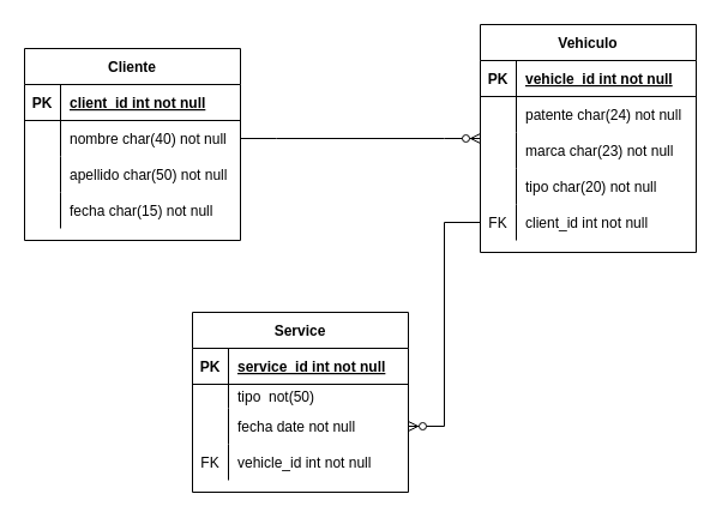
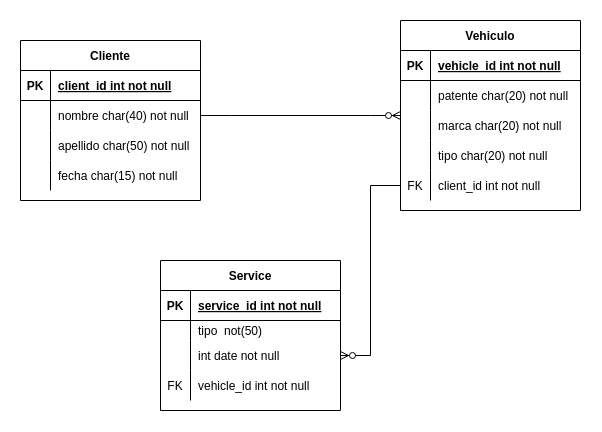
  <mxCell id="0" />
  <mxCell id="1" parent="0" />
  <mxCell id="2" value="Cliente" style="shape=table;startSize=30;container=1;collapsible=1;childLayout=tableLayout;fixedRows=1;rowLines=0;fontStyle=1;align=center;resizeLast=1;" vertex="1" parent="1"><mxGeometry x="20" y="40" width="180" height="160" as="geometry" /></mxCell>
  <mxCell id="3" value="" style="shape=tableRow;horizontal=0;startSize=0;swimlaneHead=0;swimlaneBody=0;fillColor=none;collapsible=0;dropTarget=0;points=[[0,0.5],[1,0.5]];portConstraint=eastwest;top=0;left=0;right=0;bottom=1;" vertex="1" parent="2"><mxGeometry y="30" width="180" height="30" as="geometry" /></mxCell>
  <mxCell id="4" value="PK" style="shape=partialRectangle;connectable=0;fillColor=none;top=0;left=0;bottom=0;right=0;fontStyle=1;overflow=hidden;" vertex="1" parent="3"><mxGeometry width="30" height="30" as="geometry"><mxRectangle width="30" height="30" as="alternateBounds" /></mxGeometry></mxCell>
  <mxCell id="5" value="client_id int not null" style="shape=partialRectangle;connectable=0;fillColor=none;top=0;left=0;bottom=0;right=0;align=left;spacingLeft=6;fontStyle=5;overflow=hidden;" vertex="1" parent="3"><mxGeometry x="30" width="150" height="30" as="geometry"><mxRectangle width="150" height="30" as="alternateBounds" /></mxGeometry></mxCell>
  <mxCell id="6" value="" style="shape=tableRow;horizontal=0;startSize=0;swimlaneHead=0;swimlaneBody=0;fillColor=none;collapsible=0;dropTarget=0;points=[[0,0.5],[1,0.5]];portConstraint=eastwest;top=0;left=0;right=0;bottom=0;" vertex="1" parent="2"><mxGeometry y="60" width="180" height="30" as="geometry" /></mxCell>
  <mxCell id="7" value="" style="shape=partialRectangle;connectable=0;fillColor=none;top=0;left=0;bottom=0;right=0;editable=1;overflow=hidden;" vertex="1" parent="6"><mxGeometry width="30" height="30" as="geometry"><mxRectangle width="30" height="30" as="alternateBounds" /></mxGeometry></mxCell>
  <mxCell id="8" value="nombre char(40) not null" style="shape=partialRectangle;connectable=0;fillColor=none;top=0;left=0;bottom=0;right=0;align=left;spacingLeft=6;overflow=hidden;" vertex="1" parent="6"><mxGeometry x="30" width="150" height="30" as="geometry"><mxRectangle width="150" height="30" as="alternateBounds" /></mxGeometry></mxCell>
  <mxCell id="9" value="" style="shape=tableRow;horizontal=0;startSize=0;swimlaneHead=0;swimlaneBody=0;fillColor=none;collapsible=0;dropTarget=0;points=[[0,0.5],[1,0.5]];portConstraint=eastwest;top=0;left=0;right=0;bottom=0;" vertex="1" parent="2"><mxGeometry y="90" width="180" height="30" as="geometry" /></mxCell>
  <mxCell id="10" value="" style="shape=partialRectangle;connectable=0;fillColor=none;top=0;left=0;bottom=0;right=0;editable=1;overflow=hidden;" vertex="1" parent="9"><mxGeometry width="30" height="30" as="geometry"><mxRectangle width="30" height="30" as="alternateBounds" /></mxGeometry></mxCell>
  <mxCell id="11" value="apellido char(50) not null" style="shape=partialRectangle;connectable=0;fillColor=none;top=0;left=0;bottom=0;right=0;align=left;spacingLeft=6;overflow=hidden;" vertex="1" parent="9"><mxGeometry x="30" width="150" height="30" as="geometry"><mxRectangle width="150" height="30" as="alternateBounds" /></mxGeometry></mxCell>
  <mxCell id="12" value="" style="shape=tableRow;horizontal=0;startSize=0;swimlaneHead=0;swimlaneBody=0;fillColor=none;collapsible=0;dropTarget=0;points=[[0,0.5],[1,0.5]];portConstraint=eastwest;top=0;left=0;right=0;bottom=0;" vertex="1" parent="2"><mxGeometry y="120" width="180" height="30" as="geometry" /></mxCell>
  <mxCell id="13" value="" style="shape=partialRectangle;connectable=0;fillColor=none;top=0;left=0;bottom=0;right=0;editable=1;overflow=hidden;" vertex="1" parent="12"><mxGeometry width="30" height="30" as="geometry"><mxRectangle width="30" height="30" as="alternateBounds" /></mxGeometry></mxCell>
  <mxCell id="14" value="fecha char(15) not null" style="shape=partialRectangle;connectable=0;fillColor=none;top=0;left=0;bottom=0;right=0;align=left;spacingLeft=6;overflow=hidden;" vertex="1" parent="12"><mxGeometry x="30" width="150" height="30" as="geometry"><mxRectangle width="150" height="30" as="alternateBounds" /></mxGeometry></mxCell>
  <mxCell id="15" value="Vehiculo" style="shape=table;startSize=30;container=1;collapsible=1;childLayout=tableLayout;fixedRows=1;rowLines=0;fontStyle=1;align=center;resizeLast=1;" vertex="1" parent="1"><mxGeometry x="400" y="20" width="180" height="190" as="geometry" /></mxCell>
  <mxCell id="16" value="" style="shape=tableRow;horizontal=0;startSize=0;swimlaneHead=0;swimlaneBody=0;fillColor=none;collapsible=0;dropTarget=0;points=[[0,0.5],[1,0.5]];portConstraint=eastwest;top=0;left=0;right=0;bottom=1;" vertex="1" parent="15"><mxGeometry y="30" width="180" height="30" as="geometry" /></mxCell>
  <mxCell id="17" value="PK" style="shape=partialRectangle;connectable=0;fillColor=none;top=0;left=0;bottom=0;right=0;fontStyle=1;overflow=hidden;" vertex="1" parent="16"><mxGeometry width="30" height="30" as="geometry"><mxRectangle width="30" height="30" as="alternateBounds" /></mxGeometry></mxCell>
  <mxCell id="18" value="vehicle_id int not null" style="shape=partialRectangle;connectable=0;fillColor=none;top=0;left=0;bottom=0;right=0;align=left;spacingLeft=6;fontStyle=5;overflow=hidden;" vertex="1" parent="16"><mxGeometry x="30" width="150" height="30" as="geometry"><mxRectangle width="150" height="30" as="alternateBounds" /></mxGeometry></mxCell>
  <mxCell id="19" value="" style="shape=tableRow;horizontal=0;startSize=0;swimlaneHead=0;swimlaneBody=0;fillColor=none;collapsible=0;dropTarget=0;points=[[0,0.5],[1,0.5]];portConstraint=eastwest;top=0;left=0;right=0;bottom=0;" vertex="1" parent="15"><mxGeometry y="60" width="180" height="30" as="geometry" /></mxCell>
  <mxCell id="20" value="" style="shape=partialRectangle;connectable=0;fillColor=none;top=0;left=0;bottom=0;right=0;editable=1;overflow=hidden;" vertex="1" parent="19"><mxGeometry width="30" height="30" as="geometry"><mxRectangle width="30" height="30" as="alternateBounds" /></mxGeometry></mxCell>
- <mxCell id="21" value="patente char(24) not null" style="shape=partialRectangle;connectable=0;fillColor=none;top=0;left=0;bottom=0;right=0;align=left;spacingLeft=6;overflow=hidden;" vertex="1" parent="19"><mxGeometry x="30" width="150" height="30" as="geometry"><mxRectangle width="150" height="30" as="alternateBounds" /></mxGeometry></mxCell>
+ <mxCell id="21" value="patente char(20) not null" style="shape=partialRectangle;connectable=0;fillColor=none;top=0;left=0;bottom=0;right=0;align=left;spacingLeft=6;overflow=hidden;" vertex="1" parent="19"><mxGeometry x="30" width="150" height="30" as="geometry"><mxRectangle width="150" height="30" as="alternateBounds" /></mxGeometry></mxCell>
  <mxCell id="22" value="" style="shape=tableRow;horizontal=0;startSize=0;swimlaneHead=0;swimlaneBody=0;fillColor=none;collapsible=0;dropTarget=0;points=[[0,0.5],[1,0.5]];portConstraint=eastwest;top=0;left=0;right=0;bottom=0;" vertex="1" parent="15"><mxGeometry y="90" width="180" height="30" as="geometry" /></mxCell>
  <mxCell id="23" value="" style="shape=partialRectangle;connectable=0;fillColor=none;top=0;left=0;bottom=0;right=0;editable=1;overflow=hidden;" vertex="1" parent="22"><mxGeometry width="30" height="30" as="geometry"><mxRectangle width="30" height="30" as="alternateBounds" /></mxGeometry></mxCell>
- <mxCell id="24" value="marca char(23) not null" style="shape=partialRectangle;connectable=0;fillColor=none;top=0;left=0;bottom=0;right=0;align=left;spacingLeft=6;overflow=hidden;" vertex="1" parent="22"><mxGeometry x="30" width="150" height="30" as="geometry"><mxRectangle width="150" height="30" as="alternateBounds" /></mxGeometry></mxCell>
+ <mxCell id="24" value="marca char(20) not null" style="shape=partialRectangle;connectable=0;fillColor=none;top=0;left=0;bottom=0;right=0;align=left;spacingLeft=6;overflow=hidden;" vertex="1" parent="22"><mxGeometry x="30" width="150" height="30" as="geometry"><mxRectangle width="150" height="30" as="alternateBounds" /></mxGeometry></mxCell>
  <mxCell id="25" value="" style="shape=tableRow;horizontal=0;startSize=0;swimlaneHead=0;swimlaneBody=0;fillColor=none;collapsible=0;dropTarget=0;points=[[0,0.5],[1,0.5]];portConstraint=eastwest;top=0;left=0;right=0;bottom=0;" vertex="1" parent="15"><mxGeometry y="120" width="180" height="30" as="geometry" /></mxCell>
  <mxCell id="26" value="" style="shape=partialRectangle;connectable=0;fillColor=none;top=0;left=0;bottom=0;right=0;editable=1;overflow=hidden;" vertex="1" parent="25"><mxGeometry width="30" height="30" as="geometry"><mxRectangle width="30" height="30" as="alternateBounds" /></mxGeometry></mxCell>
  <mxCell id="27" value="tipo char(20) not null" style="shape=partialRectangle;connectable=0;fillColor=none;top=0;left=0;bottom=0;right=0;align=left;spacingLeft=6;overflow=hidden;" vertex="1" parent="25"><mxGeometry x="30" width="150" height="30" as="geometry"><mxRectangle width="150" height="30" as="alternateBounds" /></mxGeometry></mxCell>
  <mxCell id="28" value="" style="shape=tableRow;horizontal=0;startSize=0;swimlaneHead=0;swimlaneBody=0;fillColor=none;collapsible=0;dropTarget=0;points=[[0,0.5],[1,0.5]];portConstraint=eastwest;top=0;left=0;right=0;bottom=0;" vertex="1" parent="15"><mxGeometry y="150" width="180" height="30" as="geometry" /></mxCell>
  <mxCell id="29" value="FK" style="shape=partialRectangle;connectable=0;fillColor=none;top=0;left=0;bottom=0;right=0;fontStyle=0;overflow=hidden;" vertex="1" parent="28"><mxGeometry width="30" height="30" as="geometry"><mxRectangle width="30" height="30" as="alternateBounds" /></mxGeometry></mxCell>
  <mxCell id="30" value="client_id int not null" style="shape=partialRectangle;connectable=0;fillColor=none;top=0;left=0;bottom=0;right=0;align=left;spacingLeft=6;fontStyle=0;overflow=hidden;" vertex="1" parent="28"><mxGeometry x="30" width="150" height="30" as="geometry"><mxRectangle width="150" height="30" as="alternateBounds" /></mxGeometry></mxCell>
  <mxCell id="31" value="Service" style="shape=table;startSize=30;container=1;collapsible=1;childLayout=tableLayout;fixedRows=1;rowLines=0;fontStyle=1;align=center;resizeLast=1;" vertex="1" parent="1"><mxGeometry x="160" y="260" width="180" height="150" as="geometry" /></mxCell>
  <mxCell id="32" value="" style="shape=tableRow;horizontal=0;startSize=0;swimlaneHead=0;swimlaneBody=0;fillColor=none;collapsible=0;dropTarget=0;points=[[0,0.5],[1,0.5]];portConstraint=eastwest;top=0;left=0;right=0;bottom=1;" vertex="1" parent="31"><mxGeometry y="30" width="180" height="30" as="geometry" /></mxCell>
  <mxCell id="33" value="PK" style="shape=partialRectangle;connectable=0;fillColor=none;top=0;left=0;bottom=0;right=0;fontStyle=1;overflow=hidden;" vertex="1" parent="32"><mxGeometry width="30" height="30" as="geometry"><mxRectangle width="30" height="30" as="alternateBounds" /></mxGeometry></mxCell>
  <mxCell id="34" value="service_id int not null" style="shape=partialRectangle;connectable=0;fillColor=none;top=0;left=0;bottom=0;right=0;align=left;spacingLeft=6;fontStyle=5;overflow=hidden;" vertex="1" parent="32"><mxGeometry x="30" width="150" height="30" as="geometry"><mxRectangle width="150" height="30" as="alternateBounds" /></mxGeometry></mxCell>
  <mxCell id="35" value="" style="shape=tableRow;horizontal=0;startSize=0;swimlaneHead=0;swimlaneBody=0;fillColor=none;collapsible=0;dropTarget=0;points=[[0,0.5],[1,0.5]];portConstraint=eastwest;top=0;left=0;right=0;bottom=0;" vertex="1" parent="31"><mxGeometry y="60" width="180" height="20" as="geometry" /></mxCell>
  <mxCell id="36" value="" style="shape=partialRectangle;connectable=0;fillColor=none;top=0;left=0;bottom=0;right=0;editable=1;overflow=hidden;" vertex="1" parent="35"><mxGeometry width="30" height="20" as="geometry"><mxRectangle width="30" height="20" as="alternateBounds" /></mxGeometry></mxCell>
  <mxCell id="37" value="tipo  not(50)" style="shape=partialRectangle;connectable=0;fillColor=none;top=0;left=0;bottom=0;right=0;align=left;spacingLeft=6;overflow=hidden;" vertex="1" parent="35"><mxGeometry x="30" width="150" height="20" as="geometry"><mxRectangle width="150" height="20" as="alternateBounds" /></mxGeometry></mxCell>
  <mxCell id="38" value="" style="shape=tableRow;horizontal=0;startSize=0;swimlaneHead=0;swimlaneBody=0;fillColor=none;collapsible=0;dropTarget=0;points=[[0,0.5],[1,0.5]];portConstraint=eastwest;top=0;left=0;right=0;bottom=0;" vertex="1" parent="31"><mxGeometry y="80" width="180" height="30" as="geometry" /></mxCell>
  <mxCell id="39" value="" style="shape=partialRectangle;connectable=0;fillColor=none;top=0;left=0;bottom=0;right=0;editable=1;overflow=hidden;" vertex="1" parent="38"><mxGeometry width="30" height="30" as="geometry"><mxRectangle width="30" height="30" as="alternateBounds" /></mxGeometry></mxCell>
- <mxCell id="40" value="fecha date not null" style="shape=partialRectangle;connectable=0;fillColor=none;top=0;left=0;bottom=0;right=0;align=left;spacingLeft=6;overflow=hidden;" vertex="1" parent="38"><mxGeometry x="30" width="150" height="30" as="geometry"><mxRectangle width="150" height="30" as="alternateBounds" /></mxGeometry></mxCell>
+ <mxCell id="40" value="int date not null" style="shape=partialRectangle;connectable=0;fillColor=none;top=0;left=0;bottom=0;right=0;align=left;spacingLeft=6;overflow=hidden;" vertex="1" parent="38"><mxGeometry x="30" width="150" height="30" as="geometry"><mxRectangle width="150" height="30" as="alternateBounds" /></mxGeometry></mxCell>
  <mxCell id="41" value="" style="shape=tableRow;horizontal=0;startSize=0;swimlaneHead=0;swimlaneBody=0;fillColor=none;collapsible=0;dropTarget=0;points=[[0,0.5],[1,0.5]];portConstraint=eastwest;top=0;left=0;right=0;bottom=0;" vertex="1" parent="31"><mxGeometry y="110" width="180" height="30" as="geometry" /></mxCell>
  <mxCell id="42" value="FK" style="shape=partialRectangle;connectable=0;fillColor=none;top=0;left=0;bottom=0;right=0;fontStyle=0;overflow=hidden;" vertex="1" parent="41"><mxGeometry width="30" height="30" as="geometry"><mxRectangle width="30" height="30" as="alternateBounds" /></mxGeometry></mxCell>
  <mxCell id="43" value="vehicle_id int not null" style="shape=partialRectangle;connectable=0;fillColor=none;top=0;left=0;bottom=0;right=0;align=left;spacingLeft=6;fontStyle=0;overflow=hidden;" vertex="1" parent="41"><mxGeometry x="30" width="150" height="30" as="geometry"><mxRectangle width="150" height="30" as="alternateBounds" /></mxGeometry></mxCell>
  <mxCell id="44" value="" style="edgeStyle=entityRelationEdgeStyle;fontSize=12;html=1;endArrow=ERzeroToMany;endFill=1;rounded=0;exitX=1;exitY=0.5;exitDx=0;exitDy=0;" edge="1" parent="1" source="6" target="15"><mxGeometry width="100" height="100" relative="1" as="geometry"><mxPoint x="230" y="180" as="sourcePoint" /><mxPoint x="330" y="80" as="targetPoint" /></mxGeometry></mxCell>
  <mxCell id="45" value="" style="edgeStyle=entityRelationEdgeStyle;fontSize=12;html=1;endArrow=ERzeroToMany;endFill=1;rounded=0;exitX=0;exitY=0.5;exitDx=0;exitDy=0;" edge="1" parent="1" source="28" target="38"><mxGeometry width="100" height="100" relative="1" as="geometry"><mxPoint x="420" y="370" as="sourcePoint" /><mxPoint x="510" y="360" as="targetPoint" /></mxGeometry></mxCell>
